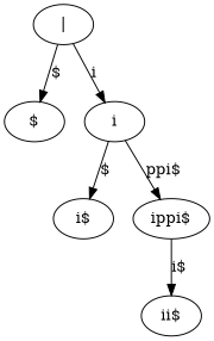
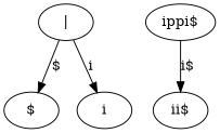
  digraph {
    n1 [label="$"]
    "|"
    n3 [label=i]
-   n4 [label="i$"]
    n5 [label="ippi$"]
    n6 [label="ii$"]
    "|" -> n1 [label="$"]
    "|" -> n3 [label=i]
-   n3 -> n4 [label="$"]
-   n3 -> n5 [label="ppi$"]
    n5 -> n6 [label="i$"]
  }
